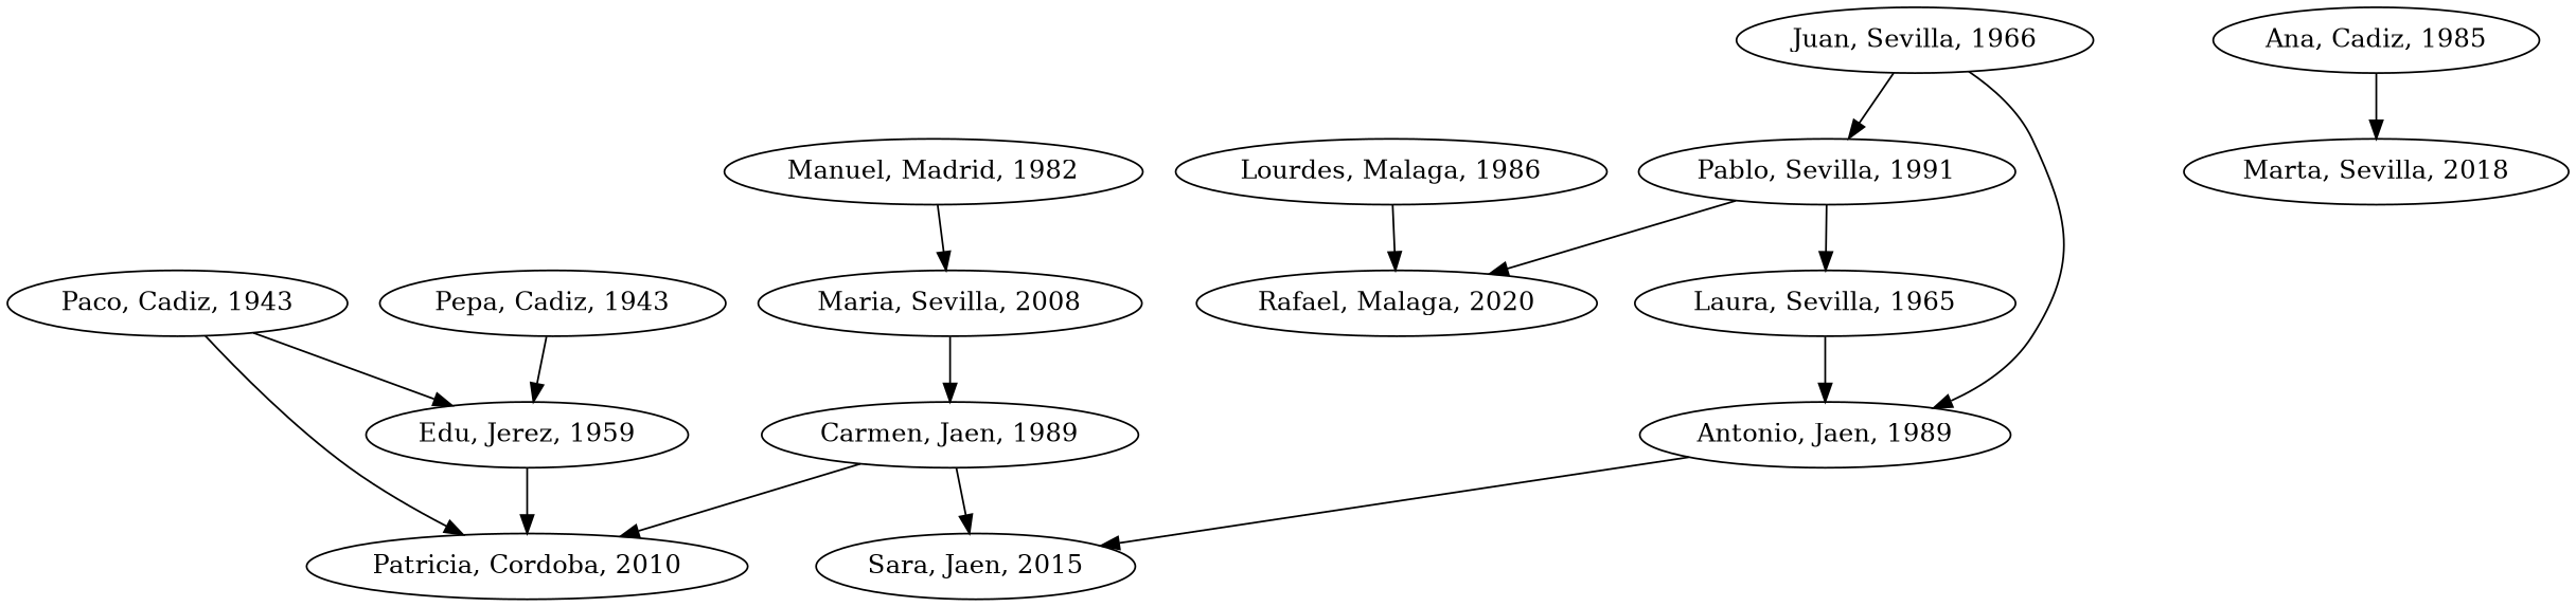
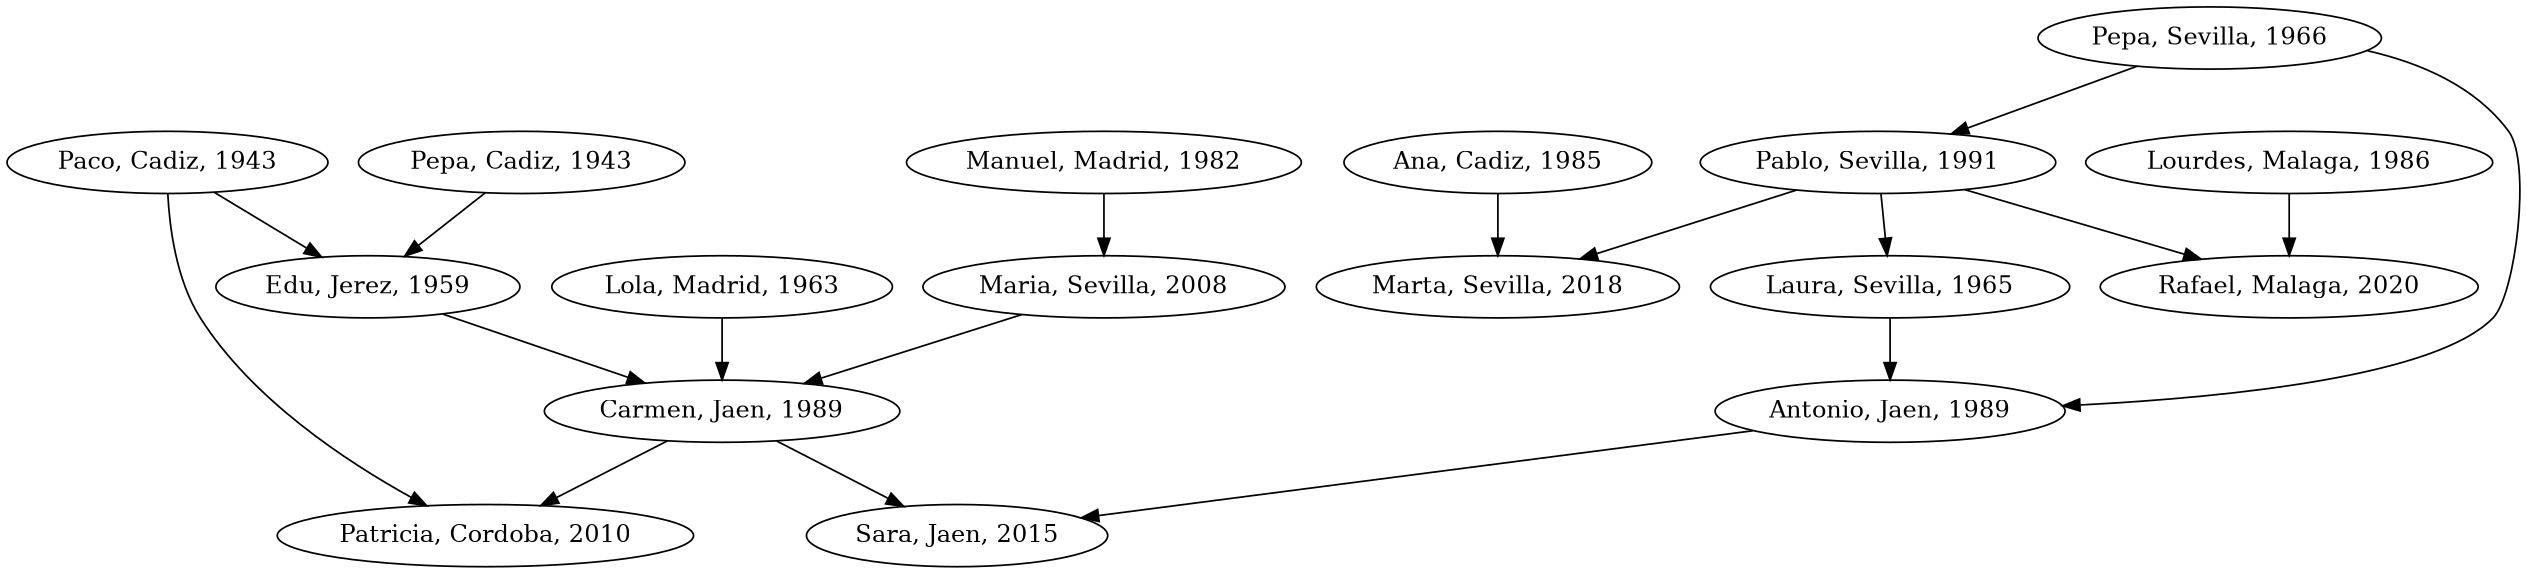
  strict digraph {
    n1 [label="Paco, Cadiz, 1943"]
    n2 [label="Edu, Jerez, 1959"]
    n3 [label="Patricia, Cordoba, 2010"]
    n4 [label="Carmen, Jaen, 1989"]
    n5 [label="Pepa, Cadiz, 1943"]
    n6 [label="Sara, Jaen, 2015"]
-   n8 [label="Juan, Sevilla, 1966"]
+   n7 [label="Lola, Madrid, 1963"]
+   n8 [label="Pepa, Sevilla, 1966"]
    n9 [label="Antonio, Jaen, 1989"]
    n10 [label="Pablo, Sevilla, 1991"]
    n11 [label="Laura, Sevilla, 1965"]
    n12 [label="Marta, Sevilla, 2018"]
    n13 [label="Rafael, Malaga, 2020"]
    n14 [label="Manuel, Madrid, 1982"]
    n15 [label="Maria, Sevilla, 2008"]
    n16 [label="Ana, Cadiz, 1985"]
    n17 [label="Lourdes, Malaga, 1986"]
    n1 -> n2
    n1 -> n3
-   n2 -> n3
+   n2 -> n4
    n4 -> n3
    n4 -> n6
    n5 -> n2
+   n7 -> n4
    n8 -> n9
    n8 -> n10
    n9 -> n6
    n10 -> n11
+   n10 -> n12
    n10 -> n13
    n11 -> n9
    n14 -> n15
    n15 -> n4
    n16 -> n12
    n17 -> n13
  }
